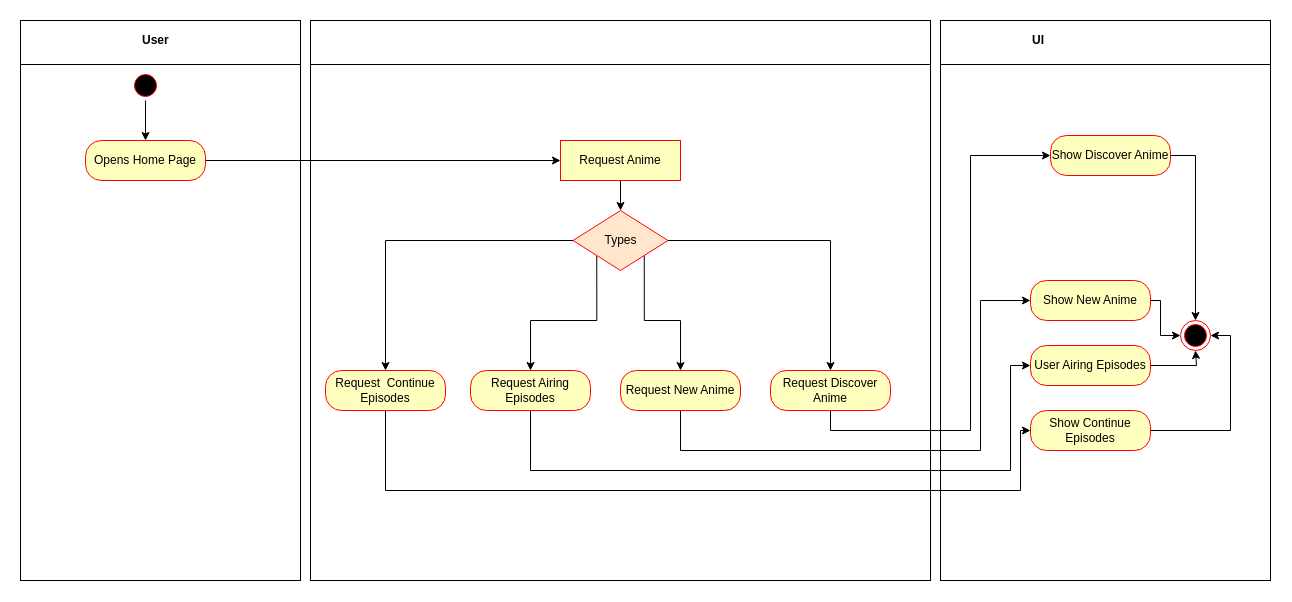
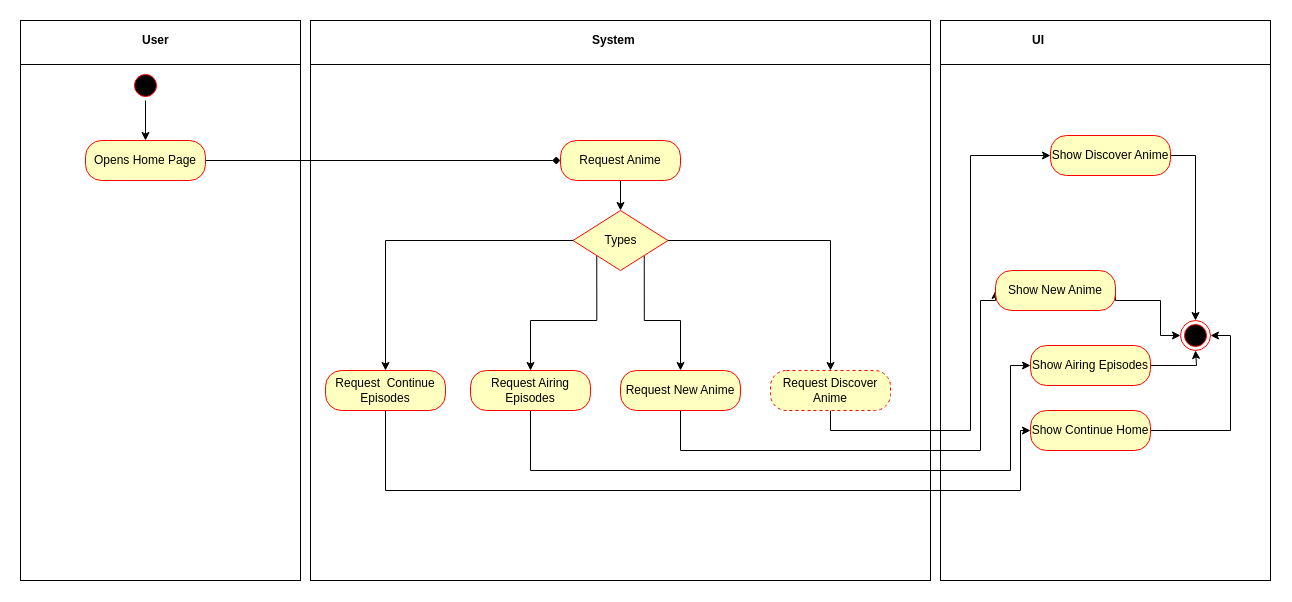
  <mxCell id="0" />
  <mxCell id="1" parent="0" />
  <mxCell id="2" value="" style="shape=internalStorage;whiteSpace=wrap;html=1;backgroundOutline=1;dx=0;dy=44;" vertex="1" parent="1"><mxGeometry width="280" height="560" as="geometry" x="20" y="20" /></mxCell>
  <mxCell id="3" value="&lt;b&gt;User&lt;/b&gt;" style="text;html=1;resizable=0;points=[];autosize=1;align=left;verticalAlign=top;spacingTop=-4;" vertex="1" parent="1"><mxGeometry x="140" y="30" width="40" height="20" as="geometry" /></mxCell>
  <mxCell id="4" value="" style="shape=internalStorage;whiteSpace=wrap;html=1;backgroundOutline=1;dx=0;dy=44;" vertex="1" parent="1"><mxGeometry x="310" width="620" height="560" as="geometry" y="20" /></mxCell>
  <mxCell id="5" value="" style="shape=internalStorage;whiteSpace=wrap;html=1;backgroundOutline=1;dx=0;dy=44;" vertex="1" parent="1"><mxGeometry x="940" width="330" height="560" as="geometry" y="20" /></mxCell>
+ <mxCell id="6" value="&lt;b&gt;System&lt;/b&gt;" style="text;html=1;resizable=0;points=[];autosize=1;align=left;verticalAlign=top;spacingTop=-4;" vertex="1" parent="1"><mxGeometry x="590" y="30" width="60" height="20" as="geometry" /></mxCell>
  <mxCell id="7" style="edgeStyle=orthogonalEdgeStyle;rounded=0;orthogonalLoop=1;jettySize=auto;html=1;exitX=0.5;exitY=1;exitDx=0;exitDy=0;entryX=0.5;entryY=0;entryDx=0;entryDy=0;" edge="1" parent="1" source="8" target="20"><mxGeometry relative="1" as="geometry" /></mxCell>
  <mxCell id="8" value="" style="ellipse;html=1;shape=startState;fillColor=#000000;strokeColor=#ff0000;" vertex="1" parent="1"><mxGeometry x="130" y="70" width="30" height="30" as="geometry" /></mxCell>
  <mxCell id="9" value="" style="ellipse;html=1;shape=endState;fillColor=#000000;strokeColor=#ff0000;" vertex="1" parent="1"><mxGeometry x="1180" y="320" width="30" height="30" as="geometry" /></mxCell>
  <mxCell id="10" style="edgeStyle=orthogonalEdgeStyle;rounded=0;orthogonalLoop=1;jettySize=auto;html=1;exitX=1;exitY=0;exitDx=0;exitDy=0;entryX=0;entryY=0.5;entryDx=0;entryDy=0;" edge="1" parent="1"><mxGeometry relative="1" as="geometry"><mxPoint x="380" y="90" as="targetPoint" /></mxGeometry></mxCell>
  <mxCell id="11" style="edgeStyle=orthogonalEdgeStyle;rounded=0;orthogonalLoop=1;jettySize=auto;html=1;exitX=1;exitY=0.5;exitDx=0;exitDy=0;entryX=0;entryY=0.5;entryDx=0;entryDy=0;" edge="1" parent="1"><mxGeometry relative="1" as="geometry"><mxPoint x="390" y="390" as="targetPoint" /></mxGeometry></mxCell>
  <mxCell id="12" style="edgeStyle=orthogonalEdgeStyle;rounded=0;orthogonalLoop=1;jettySize=auto;html=1;exitX=1;exitY=1;exitDx=0;exitDy=0;entryX=0;entryY=0.5;entryDx=0;entryDy=0;" edge="1" parent="1"><mxGeometry relative="1" as="geometry"><mxPoint x="380" y="210" as="targetPoint" /><Array as="points"><mxPoint x="210" y="165" /><mxPoint x="210" y="210" /></Array></mxGeometry></mxCell>
  <mxCell id="13" style="edgeStyle=orthogonalEdgeStyle;rounded=0;orthogonalLoop=1;jettySize=auto;html=1;exitX=1;exitY=0.5;exitDx=0;exitDy=0;entryX=0;entryY=0.5;entryDx=0;entryDy=0;" edge="1" parent="1"><mxGeometry relative="1" as="geometry"><mxPoint x="500" y="90" as="sourcePoint" /></mxGeometry></mxCell>
  <mxCell id="14" style="edgeStyle=orthogonalEdgeStyle;rounded=0;orthogonalLoop=1;jettySize=auto;html=1;exitX=0.5;exitY=1;exitDx=0;exitDy=0;entryX=1;entryY=0.5;entryDx=0;entryDy=0;" edge="1" parent="1"><mxGeometry relative="1" as="geometry"><mxPoint x="500" y="150" as="targetPoint" /></mxGeometry></mxCell>
  <mxCell id="15" style="edgeStyle=orthogonalEdgeStyle;rounded=0;orthogonalLoop=1;jettySize=auto;html=1;exitX=1;exitY=0.5;exitDx=0;exitDy=0;entryX=0;entryY=0.5;entryDx=0;entryDy=0;" edge="1" parent="1"><mxGeometry relative="1" as="geometry"><mxPoint x="685" y="390" as="targetPoint" /></mxGeometry></mxCell>
  <mxCell id="16" style="edgeStyle=orthogonalEdgeStyle;rounded=0;orthogonalLoop=1;jettySize=auto;html=1;exitX=0.5;exitY=1;exitDx=0;exitDy=0;entryX=1;entryY=0.5;entryDx=0;entryDy=0;" edge="1" parent="1"><mxGeometry relative="1" as="geometry"><mxPoint x="745" y="410" as="sourcePoint" /></mxGeometry></mxCell>
  <mxCell id="17" style="edgeStyle=orthogonalEdgeStyle;rounded=0;orthogonalLoop=1;jettySize=auto;html=1;exitX=1;exitY=0.5;exitDx=0;exitDy=0;entryX=0;entryY=0.5;entryDx=0;entryDy=0;" edge="1" parent="1"><mxGeometry relative="1" as="geometry"><mxPoint x="675" y="210" as="targetPoint" /></mxGeometry></mxCell>
  <mxCell id="18" style="edgeStyle=orthogonalEdgeStyle;rounded=0;orthogonalLoop=1;jettySize=auto;html=1;exitX=0.5;exitY=1;exitDx=0;exitDy=0;entryX=1;entryY=0.5;entryDx=0;entryDy=0;" edge="1" parent="1"><mxGeometry relative="1" as="geometry"><mxPoint x="735" y="230" as="sourcePoint" /></mxGeometry></mxCell>
- <mxCell id="19" value="" style="edgeStyle=orthogonalEdgeStyle;rounded=0;orthogonalLoop=1;jettySize=auto;html=1;" edge="1" parent="1" source="20" target="22"><mxGeometry relative="1" as="geometry" /></mxCell>
+ <mxCell id="19" value="" style="edgeStyle=orthogonalEdgeStyle;rounded=0;orthogonalLoop=1;jettySize=auto;html=1;endArrow=diamond;" edge="1" parent="1" source="20" target="22"><mxGeometry relative="1" as="geometry" /></mxCell>
  <mxCell id="20" value="Opens Home Page" style="rounded=1;whiteSpace=wrap;html=1;arcSize=40;fontColor=#000000;fillColor=#ffffc0;strokeColor=#ff0000;" vertex="1" parent="1"><mxGeometry x="85" y="140" width="120" height="40" as="geometry" /></mxCell>
  <mxCell id="21" style="edgeStyle=orthogonalEdgeStyle;rounded=0;orthogonalLoop=1;jettySize=auto;html=1;exitX=0.5;exitY=1;exitDx=0;exitDy=0;entryX=0.5;entryY=0;entryDx=0;entryDy=0;" edge="1" parent="1" source="22" target="28"><mxGeometry relative="1" as="geometry" /></mxCell>
- <mxCell id="22" value="Request Anime" style="whiteSpace=wrap;html=1;arcSize=40;fontColor=#000000;fillColor=#ffffc0;strokeColor=#ff0000;rounded=0;" vertex="1" parent="1"><mxGeometry x="560" y="140" width="120" height="40" as="geometry" /></mxCell>
+ <mxCell id="22" value="Request Anime" style="rounded=1;whiteSpace=wrap;html=1;arcSize=40;fontColor=#000000;fillColor=#ffffc0;strokeColor=#ff0000;" vertex="1" parent="1"><mxGeometry x="560" y="140" width="120" height="40" as="geometry" /></mxCell>
  <mxCell id="23" value="&lt;b&gt;UI&lt;/b&gt;" style="text;html=1;resizable=0;points=[];autosize=1;align=left;verticalAlign=top;spacingTop=-4;" vertex="1" parent="1"><mxGeometry x="1030" y="30" width="30" height="20" as="geometry" /></mxCell>
  <mxCell id="24" style="edgeStyle=orthogonalEdgeStyle;rounded=0;orthogonalLoop=1;jettySize=auto;html=1;exitX=0;exitY=0.5;exitDx=0;exitDy=0;entryX=0.5;entryY=0;entryDx=0;entryDy=0;" edge="1" parent="1" source="28" target="36"><mxGeometry relative="1" as="geometry" /></mxCell>
  <mxCell id="25" style="edgeStyle=orthogonalEdgeStyle;rounded=0;orthogonalLoop=1;jettySize=auto;html=1;exitX=1;exitY=0.5;exitDx=0;exitDy=0;entryX=0.5;entryY=0;entryDx=0;entryDy=0;" edge="1" parent="1" source="28" target="34"><mxGeometry relative="1" as="geometry" /></mxCell>
  <mxCell id="26" style="edgeStyle=orthogonalEdgeStyle;rounded=0;orthogonalLoop=1;jettySize=auto;html=1;exitX=0;exitY=1;exitDx=0;exitDy=0;entryX=0.5;entryY=0;entryDx=0;entryDy=0;" edge="1" parent="1" source="28" target="30"><mxGeometry relative="1" as="geometry" /></mxCell>
  <mxCell id="27" style="edgeStyle=orthogonalEdgeStyle;rounded=0;orthogonalLoop=1;jettySize=auto;html=1;exitX=1;exitY=1;exitDx=0;exitDy=0;entryX=0.5;entryY=0;entryDx=0;entryDy=0;" edge="1" parent="1" source="28" target="32"><mxGeometry relative="1" as="geometry" /></mxCell>
- <mxCell id="28" value="Types" style="rhombus;whiteSpace=wrap;html=1;fillColor=#ffe6cc;strokeColor=#ff0000;" vertex="1" parent="1"><mxGeometry x="572.5" y="210" width="95" height="60" as="geometry" /></mxCell>
+ <mxCell id="28" value="Types" style="rhombus;whiteSpace=wrap;html=1;fillColor=#ffffc0;strokeColor=#ff0000;" vertex="1" parent="1"><mxGeometry x="572.5" y="210" width="95" height="60" as="geometry" /></mxCell>
  <mxCell id="29" style="edgeStyle=orthogonalEdgeStyle;rounded=0;orthogonalLoop=1;jettySize=auto;html=1;exitX=0.5;exitY=1;exitDx=0;exitDy=0;entryX=0;entryY=0.5;entryDx=0;entryDy=0;" edge="1" parent="1" source="30" target="40"><mxGeometry relative="1" as="geometry"><mxPoint x="1190" y="365" as="targetPoint" /><Array as="points"><mxPoint x="530" y="470" /><mxPoint x="1010" y="470" /><mxPoint x="1010" y="365" /></Array></mxGeometry></mxCell>
  <mxCell id="30" value="Request Airing Episodes" style="rounded=1;whiteSpace=wrap;html=1;arcSize=40;fontColor=#000000;fillColor=#ffffc0;strokeColor=#ff0000;" vertex="1" parent="1"><mxGeometry x="470" y="370" width="120" height="40" as="geometry" /></mxCell>
  <mxCell id="31" value="" style="edgeStyle=orthogonalEdgeStyle;rounded=0;orthogonalLoop=1;jettySize=auto;html=1;entryX=0;entryY=0.5;entryDx=0;entryDy=0;" edge="1" parent="1" source="32" target="42"><mxGeometry relative="1" as="geometry"><mxPoint x="1020" y="320" as="targetPoint" /><Array as="points"><mxPoint x="680" y="450" /><mxPoint x="980" y="450" /><mxPoint x="980" y="300" /></Array></mxGeometry></mxCell>
  <mxCell id="32" value="Request New Anime" style="rounded=1;whiteSpace=wrap;html=1;arcSize=40;fontColor=#000000;fillColor=#ffffc0;strokeColor=#ff0000;" vertex="1" parent="1"><mxGeometry x="620" y="370" width="120" height="40" as="geometry" /></mxCell>
  <mxCell id="33" style="edgeStyle=orthogonalEdgeStyle;rounded=0;orthogonalLoop=1;jettySize=auto;html=1;exitX=0.5;exitY=1;exitDx=0;exitDy=0;entryX=0;entryY=0.5;entryDx=0;entryDy=0;" edge="1" parent="1" source="34" target="44"><mxGeometry relative="1" as="geometry" /></mxCell>
- <mxCell id="34" value="Request Discover Anime" style="rounded=1;whiteSpace=wrap;html=1;arcSize=40;fontColor=#000000;fillColor=#ffffc0;strokeColor=#ff0000;" vertex="1" parent="1"><mxGeometry x="770" y="370" width="120" height="40" as="geometry" /></mxCell>
+ <mxCell id="34" value="Request Discover Anime" style="rounded=1;whiteSpace=wrap;html=1;arcSize=40;fontColor=#000000;fillColor=#ffffc0;strokeColor=#ff0000;dashed=1;" vertex="1" parent="1"><mxGeometry x="770" y="370" width="120" height="40" as="geometry" /></mxCell>
  <mxCell id="35" style="edgeStyle=orthogonalEdgeStyle;rounded=0;orthogonalLoop=1;jettySize=auto;html=1;exitX=0.5;exitY=1;exitDx=0;exitDy=0;entryX=0;entryY=0.5;entryDx=0;entryDy=0;" edge="1" parent="1" source="36" target="38"><mxGeometry relative="1" as="geometry"><Array as="points"><mxPoint x="385" y="490" /><mxPoint x="1020" y="490" /><mxPoint x="1020" y="430" /></Array></mxGeometry></mxCell>
  <mxCell id="36" value="Request&amp;nbsp; Continue Episodes" style="rounded=1;whiteSpace=wrap;html=1;arcSize=40;fontColor=#000000;fillColor=#ffffc0;strokeColor=#ff0000;" vertex="1" parent="1"><mxGeometry x="325" y="370" width="120" height="40" as="geometry" /></mxCell>
  <mxCell id="37" style="edgeStyle=orthogonalEdgeStyle;rounded=0;orthogonalLoop=1;jettySize=auto;html=1;exitX=1;exitY=0.5;exitDx=0;exitDy=0;entryX=1;entryY=0.5;entryDx=0;entryDy=0;" edge="1" parent="1" source="38" target="9"><mxGeometry relative="1" as="geometry" /></mxCell>
- <mxCell id="38" value="Show Continue Episodes" style="rounded=1;whiteSpace=wrap;html=1;arcSize=40;fontColor=#000000;fillColor=#ffffc0;strokeColor=#ff0000;" vertex="1" parent="1"><mxGeometry x="1030" y="410" width="120" height="40" as="geometry" /></mxCell>
+ <mxCell id="38" value="Show Continue Home" style="rounded=1;whiteSpace=wrap;html=1;arcSize=40;fontColor=#000000;fillColor=#ffffc0;strokeColor=#ff0000;" vertex="1" parent="1"><mxGeometry x="1030" y="410" width="120" height="40" as="geometry" /></mxCell>
  <mxCell id="39" style="edgeStyle=orthogonalEdgeStyle;rounded=0;orthogonalLoop=1;jettySize=auto;html=1;exitX=1;exitY=0.5;exitDx=0;exitDy=0;entryX=0.5;entryY=1;entryDx=0;entryDy=0;" edge="1" parent="1" source="40" target="9"><mxGeometry relative="1" as="geometry"><Array as="points"><mxPoint x="1196" y="365" /></Array></mxGeometry></mxCell>
- <mxCell id="40" value="User Airing Episodes" style="rounded=1;whiteSpace=wrap;html=1;arcSize=40;fontColor=#000000;fillColor=#ffffc0;strokeColor=#ff0000;" vertex="1" parent="1"><mxGeometry x="1030" y="345" width="120" height="40" as="geometry" /></mxCell>
+ <mxCell id="40" value="Show Airing Episodes" style="rounded=1;whiteSpace=wrap;html=1;arcSize=40;fontColor=#000000;fillColor=#ffffc0;strokeColor=#ff0000;" vertex="1" parent="1"><mxGeometry x="1030" y="345" width="120" height="40" as="geometry" /></mxCell>
  <mxCell id="41" style="edgeStyle=orthogonalEdgeStyle;rounded=0;orthogonalLoop=1;jettySize=auto;html=1;exitX=1;exitY=0.5;exitDx=0;exitDy=0;entryX=0;entryY=0.5;entryDx=0;entryDy=0;" edge="1" parent="1" source="42" target="9"><mxGeometry relative="1" as="geometry"><Array as="points"><mxPoint x="1160" y="300" /><mxPoint x="1160" y="335" /></Array></mxGeometry></mxCell>
- <mxCell id="42" value="Show New Anime" style="rounded=1;whiteSpace=wrap;html=1;arcSize=40;fontColor=#000000;fillColor=#ffffc0;strokeColor=#ff0000;" vertex="1" parent="1"><mxGeometry x="1030" y="280" width="120" height="40" as="geometry" /></mxCell>
+ <mxCell id="42" value="Show New Anime" style="rounded=1;whiteSpace=wrap;html=1;arcSize=40;fontColor=#000000;fillColor=#ffffc0;strokeColor=#ff0000;" vertex="1" parent="1"><mxGeometry x="995" y="270" width="120" height="40" as="geometry" /></mxCell>
  <mxCell id="43" style="edgeStyle=orthogonalEdgeStyle;rounded=0;orthogonalLoop=1;jettySize=auto;html=1;exitX=1;exitY=0.5;exitDx=0;exitDy=0;entryX=0.5;entryY=0;entryDx=0;entryDy=0;" edge="1" parent="1" source="44" target="9"><mxGeometry relative="1" as="geometry" /></mxCell>
  <mxCell id="44" value="Show Discover Anime" style="rounded=1;whiteSpace=wrap;html=1;arcSize=40;fontColor=#000000;fillColor=#ffffc0;strokeColor=#ff0000;" vertex="1" parent="1"><mxGeometry x="1050" y="135" width="120" height="40" as="geometry" /></mxCell>
